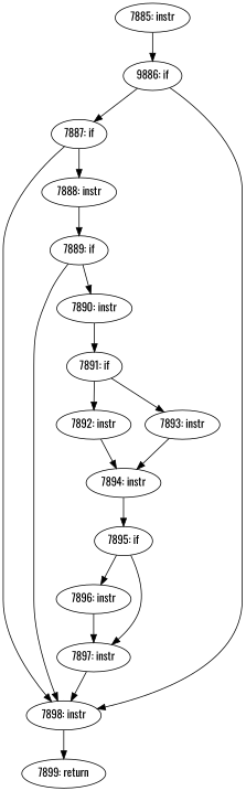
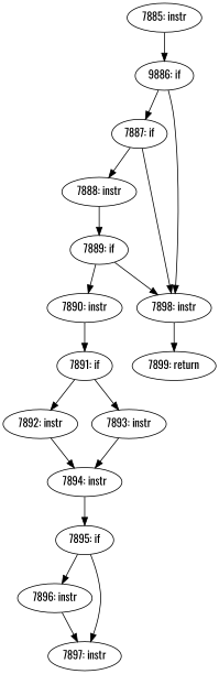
  digraph {
    fontname=Oswald
    node [fontname=Oswald]
    edge [fontname=Oswald]
    n1 [label="7885: instr"]
    n2 [label="9886: if"]
    n3 [label="7887: if"]
    n4 [label="7898: instr"]
    n5 [label="7888: instr"]
    n6 [label="7899: return"]
    n7 [label="7889: if"]
    n8 [label="7890: instr"]
    n9 [label="7891: if"]
    n10 [label="7892: instr"]
    n11 [label="7893: instr"]
    n12 [label="7894: instr"]
    n13 [label="7895: if"]
    n14 [label="7896: instr"]
    n15 [label="7897: instr"]
    n1 -> n2
    n2 -> n3
    n2 -> n4
    n3 -> n4
    n3 -> n5
    n4 -> n6
    n5 -> n7
    n7 -> n4
    n7 -> n8
    n8 -> n9
    n9 -> n10
    n9 -> n11
    n10 -> n12
    n11 -> n12
    n12 -> n13
    n13 -> n14
    n13 -> n15
    n14 -> n15
-   n15 -> n4
  }
